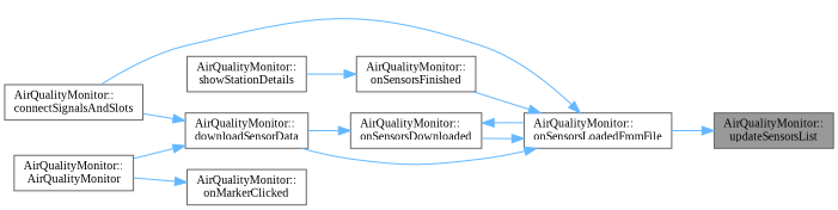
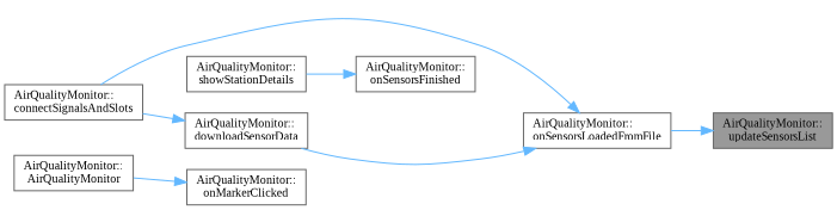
  digraph {
    fontname="Liberation Serif"
    rankdir=RL
    node [color=grey40 fillcolor=white fontname="Liberation Serif" fontsize=10 shape=box style=filled]
    edge [color=steelblue1 dir=back fontname="Liberation Serif" fontsize=10 labelfontname=Helvetica labelfontsize=10 style=solid]
    n1 [color=gray40 fillcolor=grey60 fontcolor=black height=0.2 label="AirQualityMonitor::\lupdateSensorsList" width=0.4]
    n2 [height=0.2 label="AirQualityMonitor::\lonSensorsLoadedFromFile" width=0.4]
-   n3 [height=0.2 label="AirQualityMonitor::\lonSensorsDownloaded" width=0.4]
    n4 [height=0.2 label="AirQualityMonitor::\ldownloadSensorData" width=0.4]
    n5 [height=0.2 label="AirQualityMonitor::\lonSensorsFinished" width=0.4]
    n6 [height=0.2 label="AirQualityMonitor::\lconnectSignalsAndSlots" width=0.4]
    n7 [height=0.2 label="AirQualityMonitor::\lshowStationDetails" width=0.4]
    n8 [height=0.2 label="AirQualityMonitor::\lAirQualityMonitor" width=0.4]
    n9 [height=0.2 label="AirQualityMonitor::\lonMarkerClicked" width=0.4]
    n1 -> n2
-   n2 -> n3
    n2 -> n4
-   n2 -> n5
    n2 -> n6
-   n3 -> n2
-   n3 -> n4
    n4 -> n6
-   n4 -> n8
    n5 -> n7
    n9 -> n8
  }
